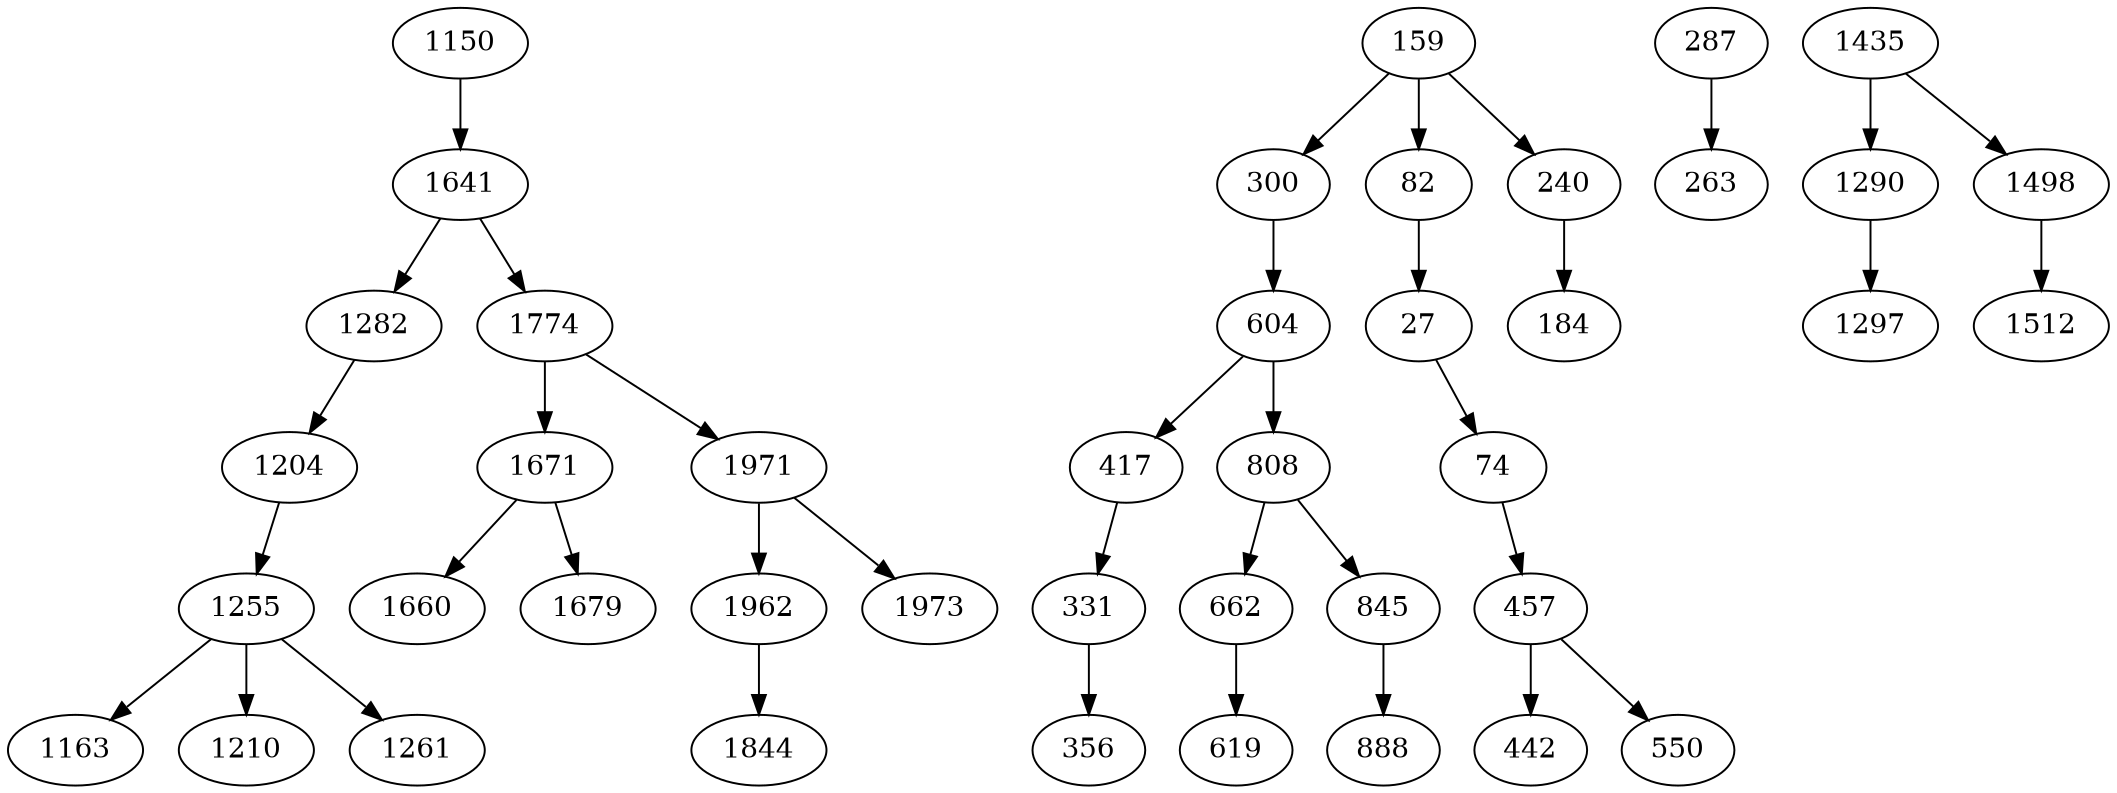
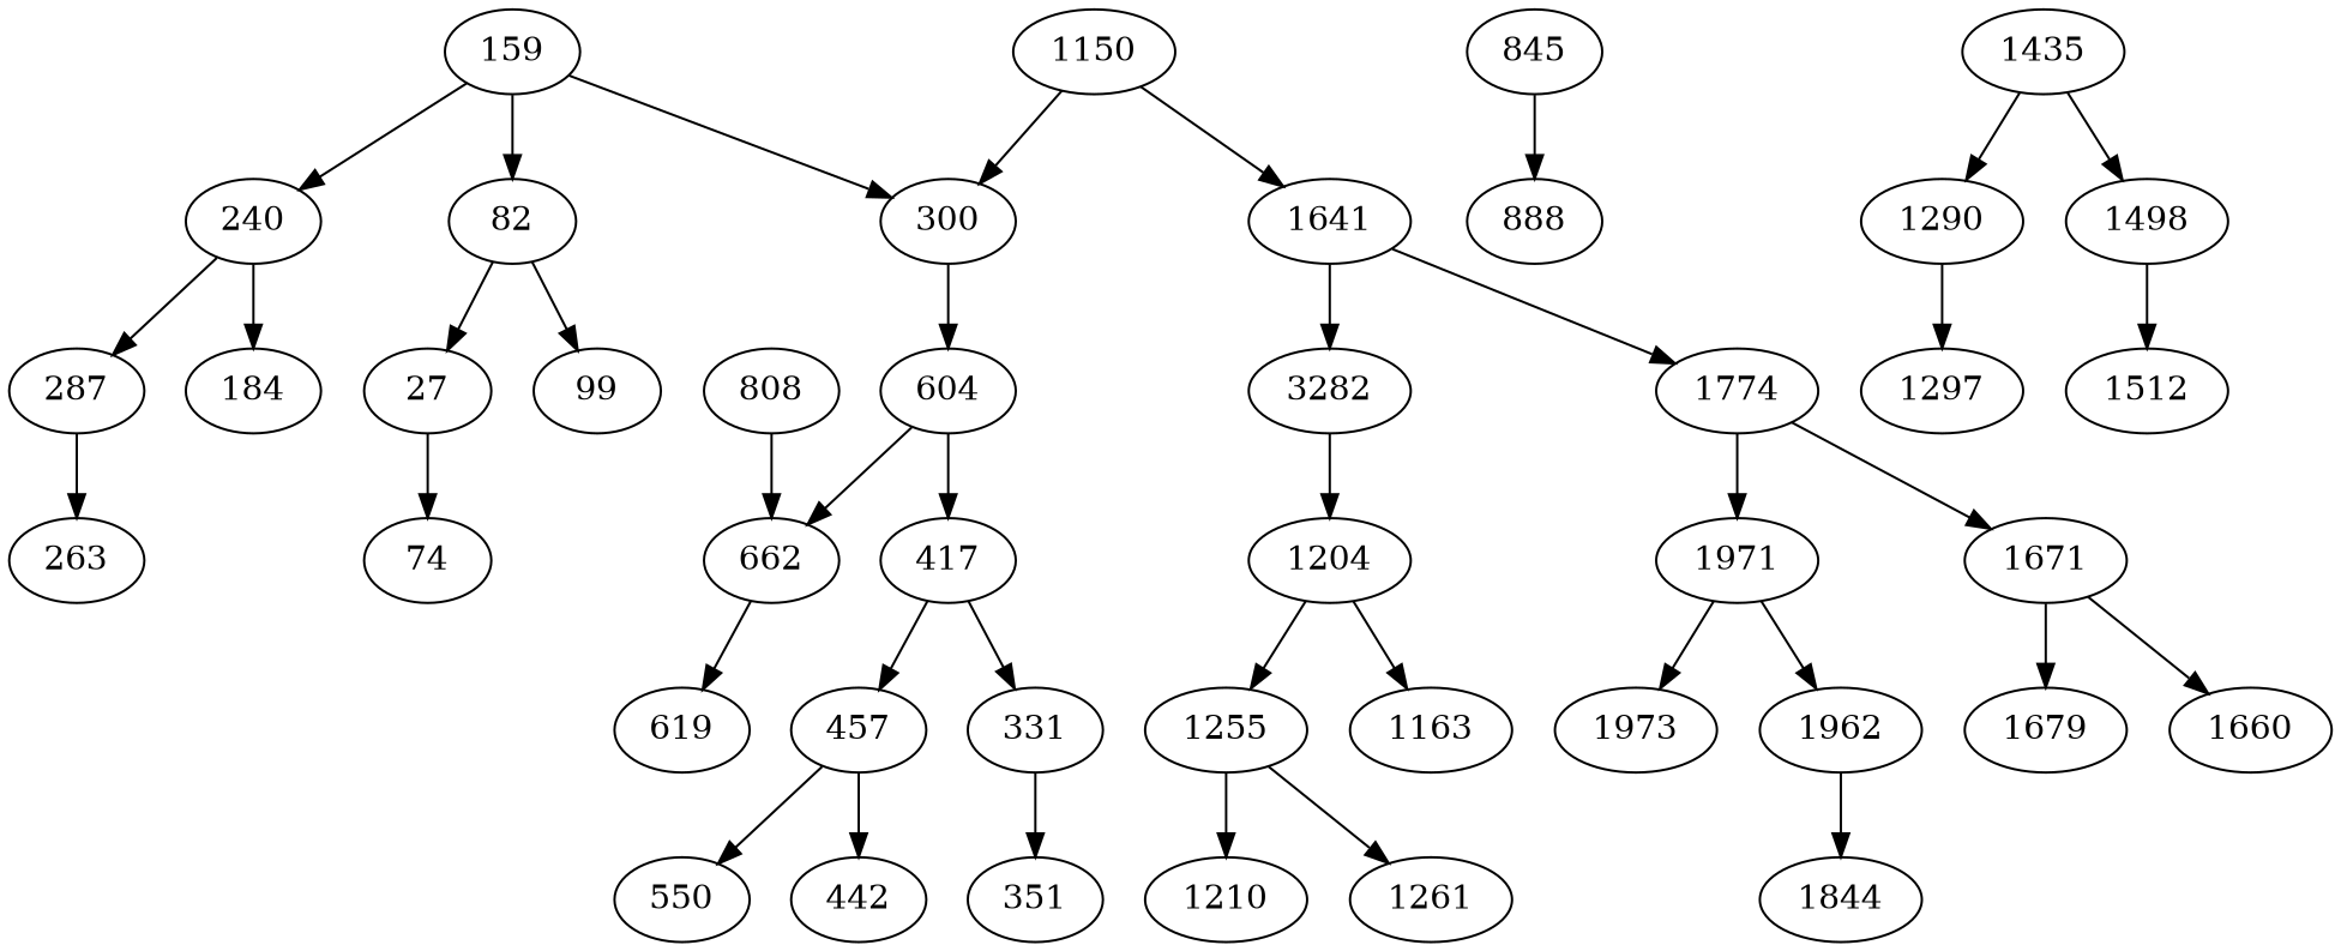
  digraph {
    1150
    300
    1641
    604
-   1282
+   1282 [label=3282]
    1774
    159
    82
    240
    417
    808
    1204
    1671
    1971
    n15 [label=27]
+   99
    184
    287
    331
    457
    662
    845
    74
    263
-   356
+   356 [label=351]
    442
    550
    619
    888
    1163
    1255
    1435
    1290
    1498
    1660
    1679
    1962
    1973
    1210
    1261
    1297
    1512
    1844
+   1150 -> 300
    1150 -> 1641
    300 -> 604
    1641 -> 1282
    1641 -> 1774
    604 -> 417
-   604 -> 808
+   604 -> 662
    1282 -> 1204
    1774 -> 1671
    1774 -> 1971
    159 -> 300
    159 -> 82
    159 -> 240
    82 -> n15
+   82 -> 99
    240 -> 184
+   240 -> 287
    417 -> 331
-   74 -> 457
+   417 -> 457
    808 -> 662
-   808 -> 845
-   1255 -> 1163
+   1204 -> 1163
    1204 -> 1255
    1671 -> 1660
    1671 -> 1679
    1971 -> 1962
    1971 -> 1973
    n15 -> 74
    287 -> 263
    331 -> 356
    457 -> 442
    457 -> 550
    662 -> 619
    845 -> 888
    1255 -> 1210
    1255 -> 1261
    1435 -> 1290
    1435 -> 1498
    1290 -> 1297
    1498 -> 1512
    1962 -> 1844
  }
